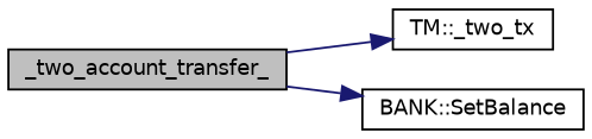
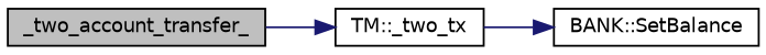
  digraph {
    rankdir=LR
    node [color=black fillcolor=white fontname=Helvetica fontsize=10 shape=record style=filled]
    edge [color=midnightblue fontname=Helvetica fontsize=10 labelfontname=Helvetica labelfontsize=10 style=solid]
    n1 [fillcolor=grey75 fontcolor=black height=0.2 label=_two_account_transfer_ width=0.4]
    n2 [height=0.2 label="TM::_two_tx" width=0.4]
    n3 [height=0.2 label="BANK::SetBalance" width=0.4]
    n1 -> n2
-   n1 -> n3
+   n2 -> n3
  }
